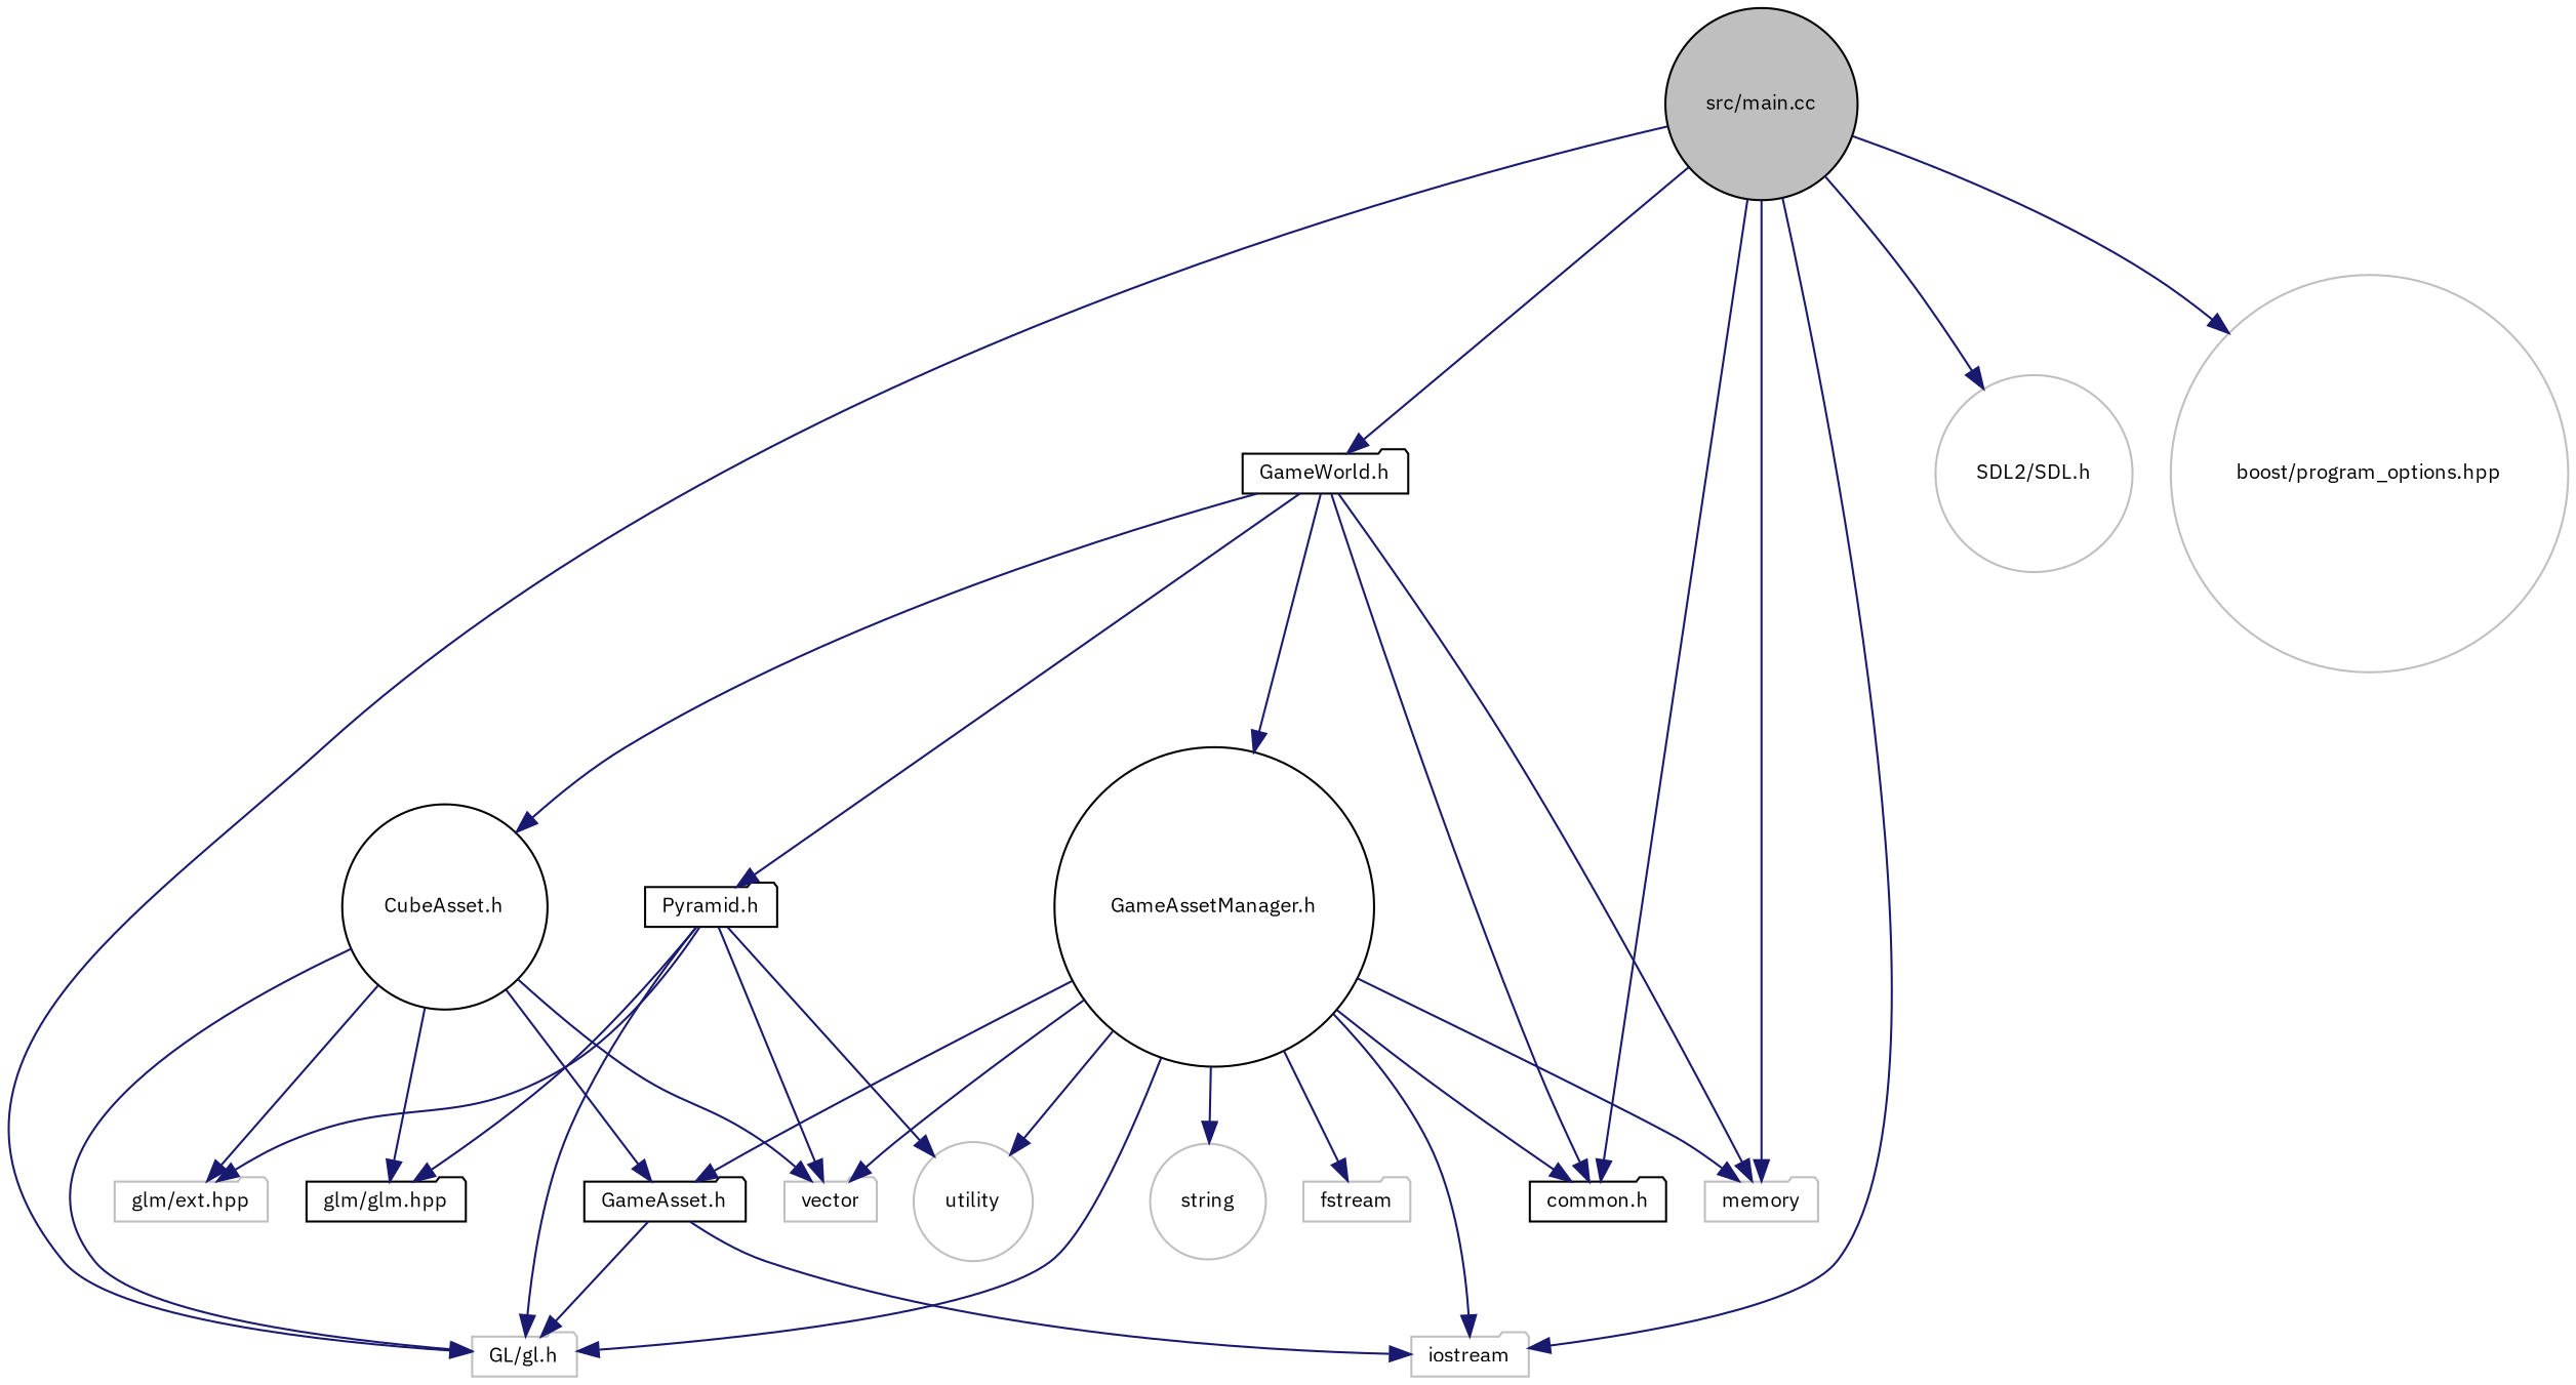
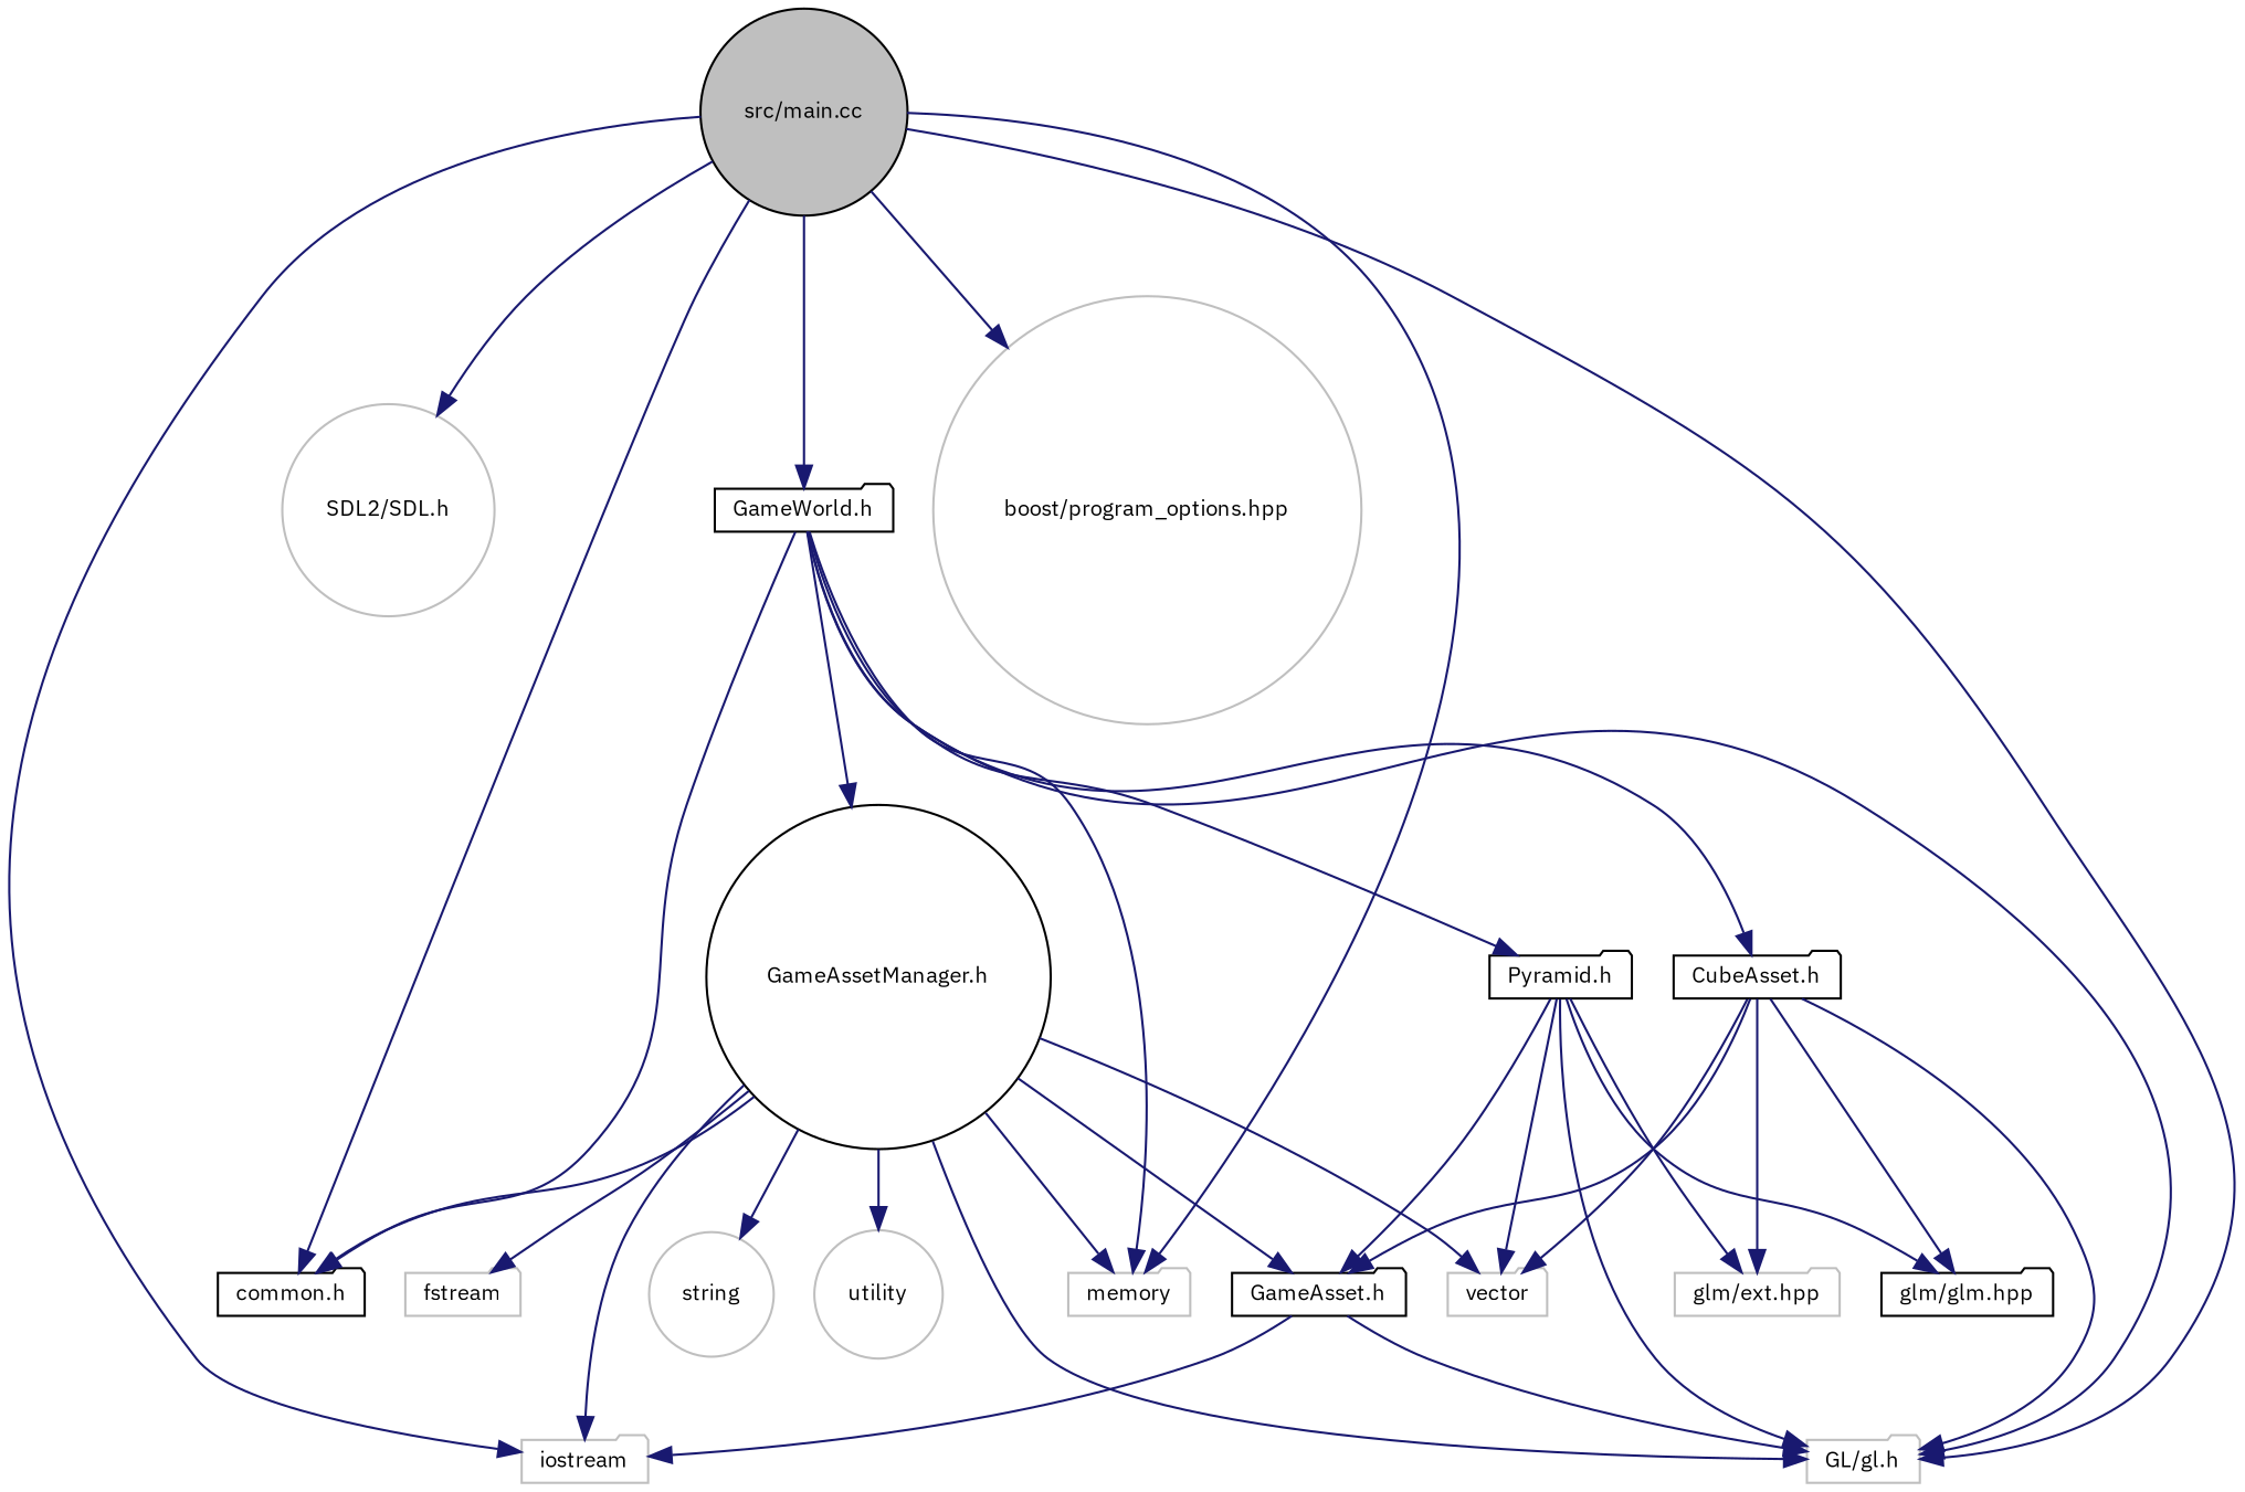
  digraph {
    fontname="IBM Plex Sans"
    node [color=grey75 fillcolor=white fontname="IBM Plex Sans" fontsize=10 shape=folder style=filled]
    edge [color=midnightblue fontname="IBM Plex Sans" fontsize=10 labelfontname=Helvetica labelfontsize=10 style=solid]
    n1 [color=black fillcolor=grey75 fontcolor=black height=0.2 label="src/main.cc" shape=circle width=0.4]
    n2 [height=0.2 label="GL/gl.h" width=0.4]
    n3 [height=0.2 label="SDL2/SDL.h" shape=circle width=0.4]
    n4 [height=0.2 label=iostream width=0.4]
    n5 [height=0.2 label=memory width=0.4]
    n6 [height=0.2 label="boost/program_options.hpp" shape=circle width=0.4]
    n7 [color=black height=0.2 label="common.h" width=0.4]
    n8 [color=black height=0.2 label="GameWorld.h" width=0.4]
    n9 [color=black height=0.2 label="GameAssetManager.h" shape=circle width=0.4]
-   n10 [color=black height=0.2 label="CubeAsset.h" shape=circle width=0.4]
+   n10 [color=black height=0.2 label="CubeAsset.h" width=0.4]
    n11 [color=black height=0.2 label="Pyramid.h" width=0.4]
    n12 [height=0.2 label=vector width=0.4]
    n13 [height=0.2 label=string shape=circle width=0.4]
    n14 [height=0.2 label=utility shape=circle width=0.4]
    n15 [height=0.2 label=fstream width=0.4]
    n16 [color=black height=0.2 label="GameAsset.h" width=0.4]
    n17 [color=black height=0.2 label="glm/glm.hpp" width=0.4]
    n18 [height=0.2 label="glm/ext.hpp" width=0.4]
    n1 -> n2
    n1 -> n3
    n1 -> n4
    n1 -> n5
    n1 -> n6
    n1 -> n7
    n1 -> n8
+   n8 -> n2
    n8 -> n5
    n8 -> n7
    n8 -> n9
    n8 -> n10
    n8 -> n11
    n9 -> n2
    n9 -> n4
    n9 -> n5
    n9 -> n7
    n9 -> n12
    n9 -> n13
    n9 -> n14
    n9 -> n15
    n9 -> n16
    n10 -> n2
    n10 -> n12
    n10 -> n16
    n10 -> n17
    n10 -> n18
    n11 -> n2
    n11 -> n12
-   n11 -> n14
+   n11 -> n16
    n11 -> n17
    n11 -> n18
    n16 -> n2
    n16 -> n4
  }
